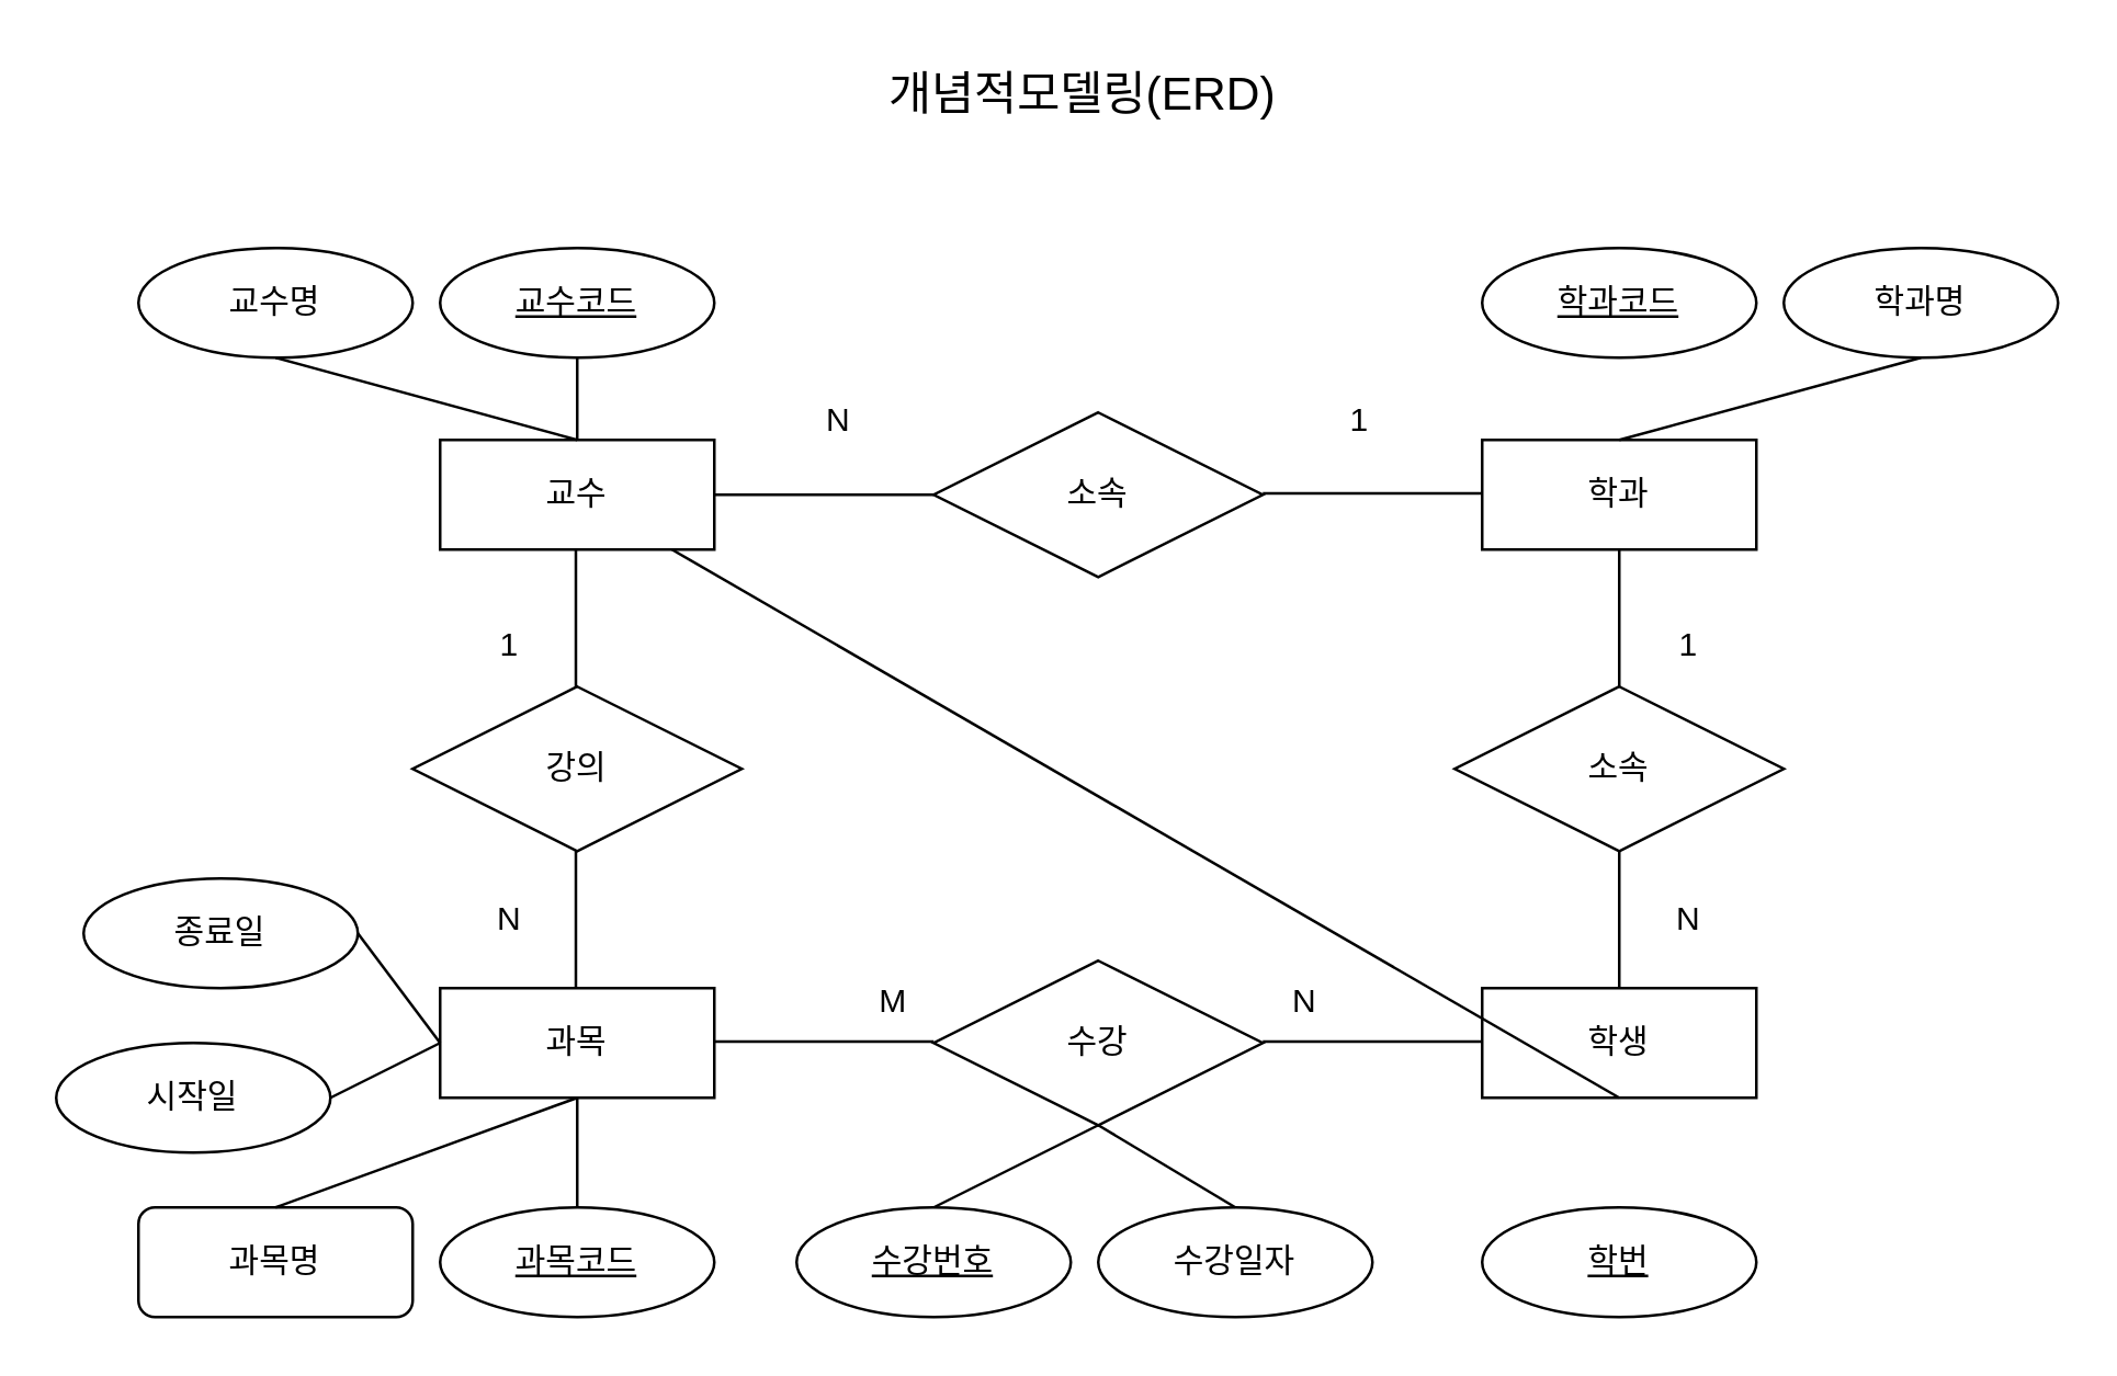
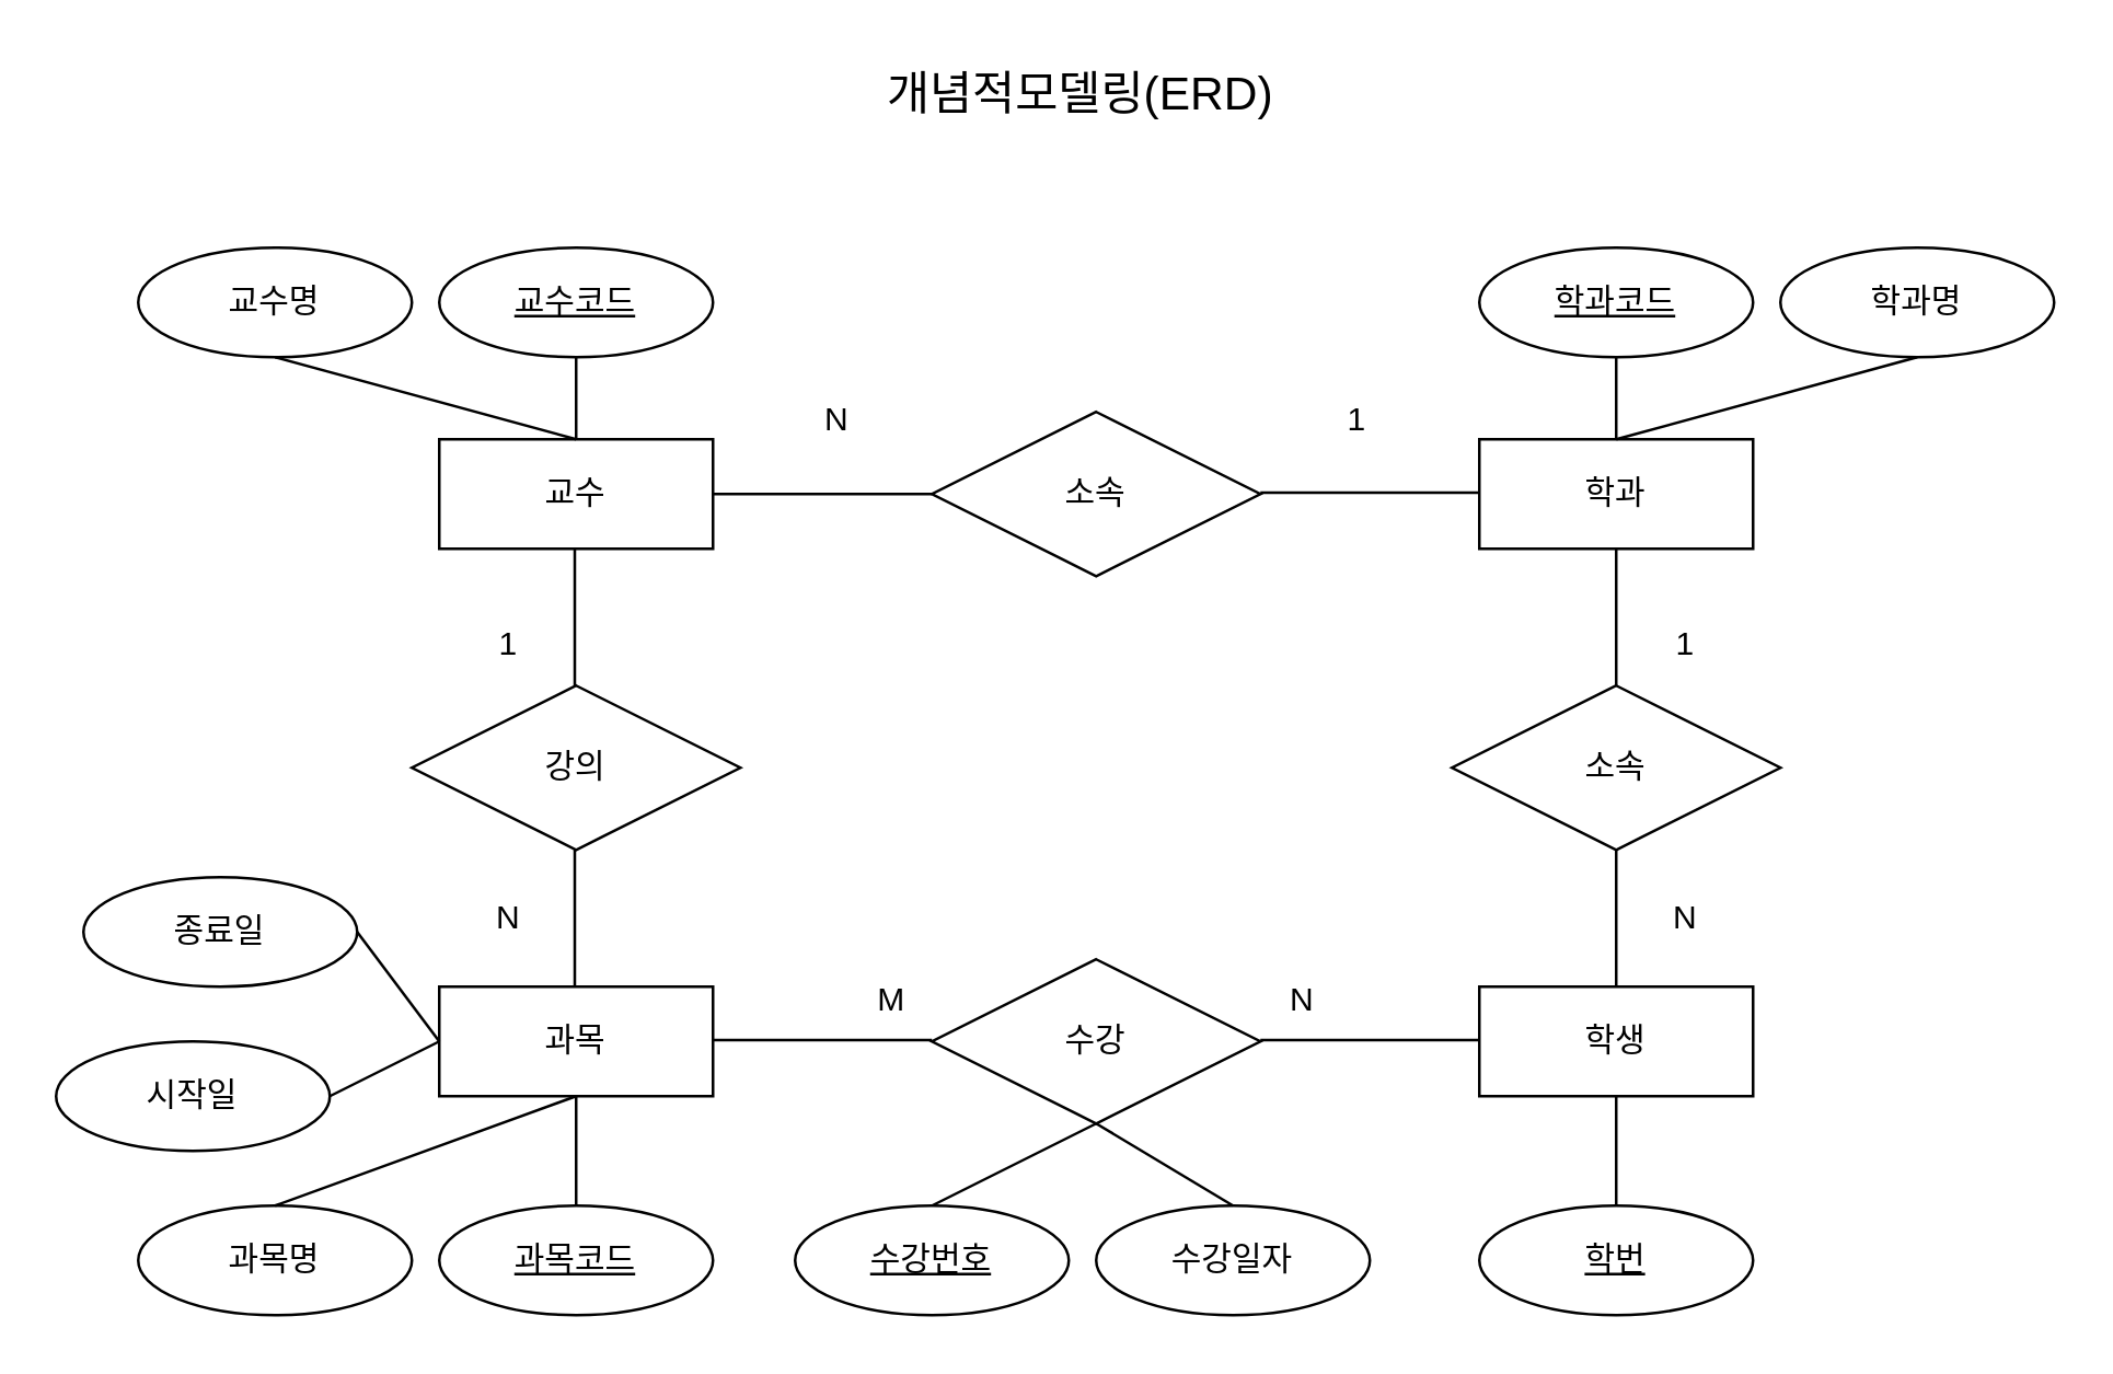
  <mxCell id="0" />
  <mxCell id="1" parent="0" />
  <mxCell id="2" value="학생" style="whiteSpace=wrap;html=1;align=center;" vertex="1" parent="1"><mxGeometry x="540" y="360" width="100" height="40" as="geometry" /></mxCell>
  <mxCell id="3" value="과목" style="whiteSpace=wrap;html=1;align=center;" vertex="1" parent="1"><mxGeometry x="160" y="360" width="100" height="40" as="geometry" /></mxCell>
  <mxCell id="4" value="학과" style="whiteSpace=wrap;html=1;align=center;" vertex="1" parent="1"><mxGeometry x="540" y="160" width="100" height="40" as="geometry" /></mxCell>
  <mxCell id="5" value="교수" style="whiteSpace=wrap;html=1;align=center;" vertex="1" parent="1"><mxGeometry x="160" y="160" width="100" height="40" as="geometry" /></mxCell>
  <mxCell id="6" value="소속" style="shape=rhombus;perimeter=rhombusPerimeter;whiteSpace=wrap;html=1;align=center;" vertex="1" parent="1"><mxGeometry x="530" y="250" width="120" height="60" as="geometry" /></mxCell>
  <mxCell id="7" value="" style="endArrow=none;html=1;rounded=0;exitX=0.5;exitY=1;exitDx=0;exitDy=0;" edge="1" parent="1" source="4" target="6"><mxGeometry relative="1" as="geometry"><mxPoint x="310" y="340" as="sourcePoint" /><mxPoint x="470" y="340" as="targetPoint" /></mxGeometry></mxCell>
  <mxCell id="8" value="" style="endArrow=none;html=1;rounded=0;exitX=0.5;exitY=1;exitDx=0;exitDy=0;entryX=0.5;entryY=0;entryDx=0;entryDy=0;" edge="1" parent="1" source="6" target="2"><mxGeometry relative="1" as="geometry"><mxPoint x="600" y="210" as="sourcePoint" /><mxPoint x="600" y="260" as="targetPoint" /></mxGeometry></mxCell>
  <mxCell id="9" value="소속" style="shape=rhombus;perimeter=rhombusPerimeter;whiteSpace=wrap;html=1;align=center;" vertex="1" parent="1"><mxGeometry x="340" y="150" width="120" height="60" as="geometry" /></mxCell>
  <mxCell id="10" value="수강" style="shape=rhombus;perimeter=rhombusPerimeter;whiteSpace=wrap;html=1;align=center;" vertex="1" parent="1"><mxGeometry x="340" y="350" width="120" height="60" as="geometry" /></mxCell>
  <mxCell id="11" value="강의" style="shape=rhombus;perimeter=rhombusPerimeter;whiteSpace=wrap;html=1;align=center;" vertex="1" parent="1"><mxGeometry x="150" y="250" width="120" height="60" as="geometry" /></mxCell>
  <mxCell id="12" value="" style="endArrow=none;html=1;rounded=0;exitX=1;exitY=0.5;exitDx=0;exitDy=0;entryX=0;entryY=0.5;entryDx=0;entryDy=0;" edge="1" parent="1" source="5" target="9"><mxGeometry relative="1" as="geometry"><mxPoint x="600" y="210" as="sourcePoint" /><mxPoint x="600" y="260" as="targetPoint" /></mxGeometry></mxCell>
  <mxCell id="13" value="" style="endArrow=none;html=1;rounded=0;exitX=1;exitY=0.5;exitDx=0;exitDy=0;entryX=0;entryY=0.5;entryDx=0;entryDy=0;" edge="1" parent="1"><mxGeometry relative="1" as="geometry"><mxPoint x="460" y="179.5" as="sourcePoint" /><mxPoint x="540" y="179.5" as="targetPoint" /></mxGeometry></mxCell>
  <mxCell id="14" value="" style="endArrow=none;html=1;rounded=0;exitX=1;exitY=0.5;exitDx=0;exitDy=0;entryX=0;entryY=0.5;entryDx=0;entryDy=0;" edge="1" parent="1"><mxGeometry relative="1" as="geometry"><mxPoint x="460" y="379.5" as="sourcePoint" /><mxPoint x="540" y="379.5" as="targetPoint" /></mxGeometry></mxCell>
  <mxCell id="15" value="" style="endArrow=none;html=1;rounded=0;exitX=1;exitY=0.5;exitDx=0;exitDy=0;entryX=0;entryY=0.5;entryDx=0;entryDy=0;" edge="1" parent="1"><mxGeometry relative="1" as="geometry"><mxPoint x="260" y="379.5" as="sourcePoint" /><mxPoint x="340" y="379.5" as="targetPoint" /></mxGeometry></mxCell>
  <mxCell id="16" value="" style="endArrow=none;html=1;rounded=0;exitX=0.5;exitY=1;exitDx=0;exitDy=0;" edge="1" parent="1"><mxGeometry relative="1" as="geometry"><mxPoint x="209.5" y="200" as="sourcePoint" /><mxPoint x="209.5" y="250" as="targetPoint" /></mxGeometry></mxCell>
  <mxCell id="17" value="" style="endArrow=none;html=1;rounded=0;exitX=0.5;exitY=1;exitDx=0;exitDy=0;" edge="1" parent="1"><mxGeometry relative="1" as="geometry"><mxPoint x="209.5" y="310" as="sourcePoint" /><mxPoint x="209.5" y="360" as="targetPoint" /></mxGeometry></mxCell>
  <mxCell id="18" value="학번" style="ellipse;whiteSpace=wrap;html=1;align=center;fontStyle=4;" vertex="1" parent="1"><mxGeometry x="540" y="440" width="100" height="40" as="geometry" /></mxCell>
- <mxCell id="19" value="" style="endArrow=none;html=1;rounded=0;exitX=0.5;exitY=1;exitDx=0;exitDy=0;" edge="1" parent="1" source="2" target="5"><mxGeometry relative="1" as="geometry"><mxPoint x="310" y="340" as="sourcePoint" /><mxPoint x="470" y="340" as="targetPoint" /></mxGeometry></mxCell>
+ <mxCell id="19" value="" style="endArrow=none;html=1;rounded=0;exitX=0.5;exitY=1;exitDx=0;exitDy=0;entryX=0.5;entryY=0;entryDx=0;entryDy=0;" edge="1" parent="1" source="2" target="18"><mxGeometry relative="1" as="geometry"><mxPoint x="310" y="340" as="sourcePoint" /><mxPoint x="470" y="340" as="targetPoint" /></mxGeometry></mxCell>
  <mxCell id="20" value="N" style="text;html=1;align=center;verticalAlign=middle;resizable=0;points=[];autosize=1;strokeColor=none;fillColor=none;" vertex="1" parent="1"><mxGeometry x="290" y="138" width="30" height="30" as="geometry" /></mxCell>
  <mxCell id="21" value="N" style="text;html=1;align=center;verticalAlign=middle;resizable=0;points=[];autosize=1;strokeColor=none;fillColor=none;" vertex="1" parent="1"><mxGeometry x="170" y="320" width="30" height="30" as="geometry" /></mxCell>
  <mxCell id="22" value="1" style="text;html=1;align=center;verticalAlign=middle;resizable=0;points=[];autosize=1;strokeColor=none;fillColor=none;" vertex="1" parent="1"><mxGeometry x="170" y="220" width="30" height="30" as="geometry" /></mxCell>
  <mxCell id="23" value="M" style="text;html=1;align=center;verticalAlign=middle;resizable=0;points=[];autosize=1;strokeColor=none;fillColor=none;" vertex="1" parent="1"><mxGeometry x="310" y="350" width="30" height="30" as="geometry" /></mxCell>
  <mxCell id="24" value="N" style="text;html=1;align=center;verticalAlign=middle;resizable=0;points=[];autosize=1;strokeColor=none;fillColor=none;" vertex="1" parent="1"><mxGeometry x="460" y="350" width="30" height="30" as="geometry" /></mxCell>
  <mxCell id="25" value="N" style="text;html=1;align=center;verticalAlign=middle;resizable=0;points=[];autosize=1;strokeColor=none;fillColor=none;" vertex="1" parent="1"><mxGeometry x="600" y="320" width="30" height="30" as="geometry" /></mxCell>
  <mxCell id="26" value="1" style="text;html=1;align=center;verticalAlign=middle;resizable=0;points=[];autosize=1;strokeColor=none;fillColor=none;" vertex="1" parent="1"><mxGeometry x="600" y="220" width="30" height="30" as="geometry" /></mxCell>
  <mxCell id="27" value="1" style="text;html=1;align=center;verticalAlign=middle;resizable=0;points=[];autosize=1;strokeColor=none;fillColor=none;" vertex="1" parent="1"><mxGeometry x="480" y="138" width="30" height="30" as="geometry" /></mxCell>
  <mxCell id="28" value="교수코드" style="ellipse;whiteSpace=wrap;html=1;align=center;fontStyle=4;" vertex="1" parent="1"><mxGeometry x="160" y="90" width="100" height="40" as="geometry" /></mxCell>
  <mxCell id="29" value="" style="endArrow=none;html=1;rounded=0;exitX=0.5;exitY=0;exitDx=0;exitDy=0;entryX=0.5;entryY=1;entryDx=0;entryDy=0;" edge="1" parent="1" target="28" source="5"><mxGeometry relative="1" as="geometry"><mxPoint x="210" y="50" as="sourcePoint" /><mxPoint x="90" y="-10" as="targetPoint" /></mxGeometry></mxCell>
  <mxCell id="30" value="과목코드" style="ellipse;whiteSpace=wrap;html=1;align=center;fontStyle=4;" vertex="1" parent="1"><mxGeometry x="160" y="440" width="100" height="40" as="geometry" /></mxCell>
  <mxCell id="31" value="" style="endArrow=none;html=1;rounded=0;exitX=0.5;exitY=1;exitDx=0;exitDy=0;entryX=0.5;entryY=0;entryDx=0;entryDy=0;" edge="1" parent="1" target="30"><mxGeometry relative="1" as="geometry"><mxPoint x="210" y="400" as="sourcePoint" /><mxPoint x="90" y="340" as="targetPoint" /></mxGeometry></mxCell>
  <mxCell id="32" value="학과코드" style="ellipse;whiteSpace=wrap;html=1;align=center;fontStyle=4;" vertex="1" parent="1"><mxGeometry x="540" y="90" width="100" height="40" as="geometry" /></mxCell>
+ <mxCell id="33" value="" style="endArrow=none;html=1;rounded=0;entryX=0.5;entryY=1;entryDx=0;entryDy=0;exitX=0.5;exitY=0;exitDx=0;exitDy=0;" edge="1" parent="1" target="32" source="4"><mxGeometry relative="1" as="geometry"><mxPoint x="590" y="150" as="sourcePoint" /><mxPoint x="470" y="-2" as="targetPoint" /></mxGeometry></mxCell>
  <mxCell id="34" value="수강번호" style="ellipse;whiteSpace=wrap;html=1;align=center;fontStyle=4;" vertex="1" parent="1"><mxGeometry x="290" y="440" width="100" height="40" as="geometry" /></mxCell>
  <mxCell id="35" value="" style="endArrow=none;html=1;rounded=0;exitX=0.5;exitY=1;exitDx=0;exitDy=0;entryX=0.5;entryY=0;entryDx=0;entryDy=0;" edge="1" parent="1" target="34"><mxGeometry relative="1" as="geometry"><mxPoint x="400" y="410" as="sourcePoint" /><mxPoint x="280" y="350" as="targetPoint" /></mxGeometry></mxCell>
  <mxCell id="36" value="교수명" style="ellipse;whiteSpace=wrap;html=1;align=center;" vertex="1" parent="1"><mxGeometry x="50" y="90" width="100" height="40" as="geometry" /></mxCell>
  <mxCell id="37" value="" style="endArrow=none;html=1;rounded=0;entryX=0.5;entryY=1;entryDx=0;entryDy=0;" edge="1" parent="1" target="36"><mxGeometry relative="1" as="geometry"><mxPoint x="210" y="160" as="sourcePoint" /><mxPoint x="220" y="140" as="targetPoint" /></mxGeometry></mxCell>
- <mxCell id="38" value="과목명" style="whiteSpace=wrap;html=1;align=center;rounded=1;" vertex="1" parent="1"><mxGeometry x="50" y="440" width="100" height="40" as="geometry" /></mxCell>
+ <mxCell id="38" value="과목명" style="ellipse;whiteSpace=wrap;html=1;align=center;" vertex="1" parent="1"><mxGeometry x="50" y="440" width="100" height="40" as="geometry" /></mxCell>
  <mxCell id="39" value="" style="endArrow=none;html=1;rounded=0;entryX=0.5;entryY=0;entryDx=0;entryDy=0;" edge="1" parent="1" target="38"><mxGeometry relative="1" as="geometry"><mxPoint x="210" y="400" as="sourcePoint" /><mxPoint x="220" y="490" as="targetPoint" /></mxGeometry></mxCell>
  <mxCell id="40" value="수강일자" style="ellipse;whiteSpace=wrap;html=1;align=center;" vertex="1" parent="1"><mxGeometry x="400" y="440" width="100" height="40" as="geometry" /></mxCell>
  <mxCell id="41" value="" style="endArrow=none;html=1;rounded=0;" edge="1" parent="1"><mxGeometry relative="1" as="geometry"><mxPoint x="400" y="410" as="sourcePoint" /><mxPoint x="450" y="440" as="targetPoint" /></mxGeometry></mxCell>
  <mxCell id="42" value="학과명" style="ellipse;whiteSpace=wrap;html=1;align=center;" vertex="1" parent="1"><mxGeometry x="650" y="90" width="100" height="40" as="geometry" /></mxCell>
  <mxCell id="43" value="" style="endArrow=none;html=1;rounded=0;entryX=0.5;entryY=1;entryDx=0;entryDy=0;" edge="1" parent="1" target="42"><mxGeometry relative="1" as="geometry"><mxPoint x="590" y="160" as="sourcePoint" /><mxPoint x="600" y="140" as="targetPoint" /></mxGeometry></mxCell>
  <mxCell id="44" value="시작일" style="ellipse;whiteSpace=wrap;html=1;align=center;" vertex="1" parent="1"><mxGeometry x="20" y="380" width="100" height="40" as="geometry" /></mxCell>
  <mxCell id="45" value="종료일" style="ellipse;whiteSpace=wrap;html=1;align=center;" vertex="1" parent="1"><mxGeometry x="30" y="320" width="100" height="40" as="geometry" /></mxCell>
  <mxCell id="46" value="" style="endArrow=none;html=1;rounded=0;entryX=1;entryY=0.5;entryDx=0;entryDy=0;exitX=0;exitY=0.5;exitDx=0;exitDy=0;" edge="1" parent="1" source="3" target="44"><mxGeometry relative="1" as="geometry"><mxPoint x="220" y="410" as="sourcePoint" /><mxPoint x="110" y="450" as="targetPoint" /></mxGeometry></mxCell>
  <mxCell id="47" value="" style="endArrow=none;html=1;rounded=0;entryX=1;entryY=0.5;entryDx=0;entryDy=0;" edge="1" parent="1" target="45"><mxGeometry relative="1" as="geometry"><mxPoint x="160" y="380" as="sourcePoint" /><mxPoint x="130" y="410" as="targetPoint" /></mxGeometry></mxCell>
  <mxCell id="48" value="개념적모델링(ERD)" style="text;html=1;align=center;verticalAlign=middle;resizable=0;points=[];autosize=1;strokeColor=none;fillColor=none;fontSize=17;" vertex="1" parent="1"><mxGeometry x="314" y="20" width="160" height="30" as="geometry" /></mxCell>
